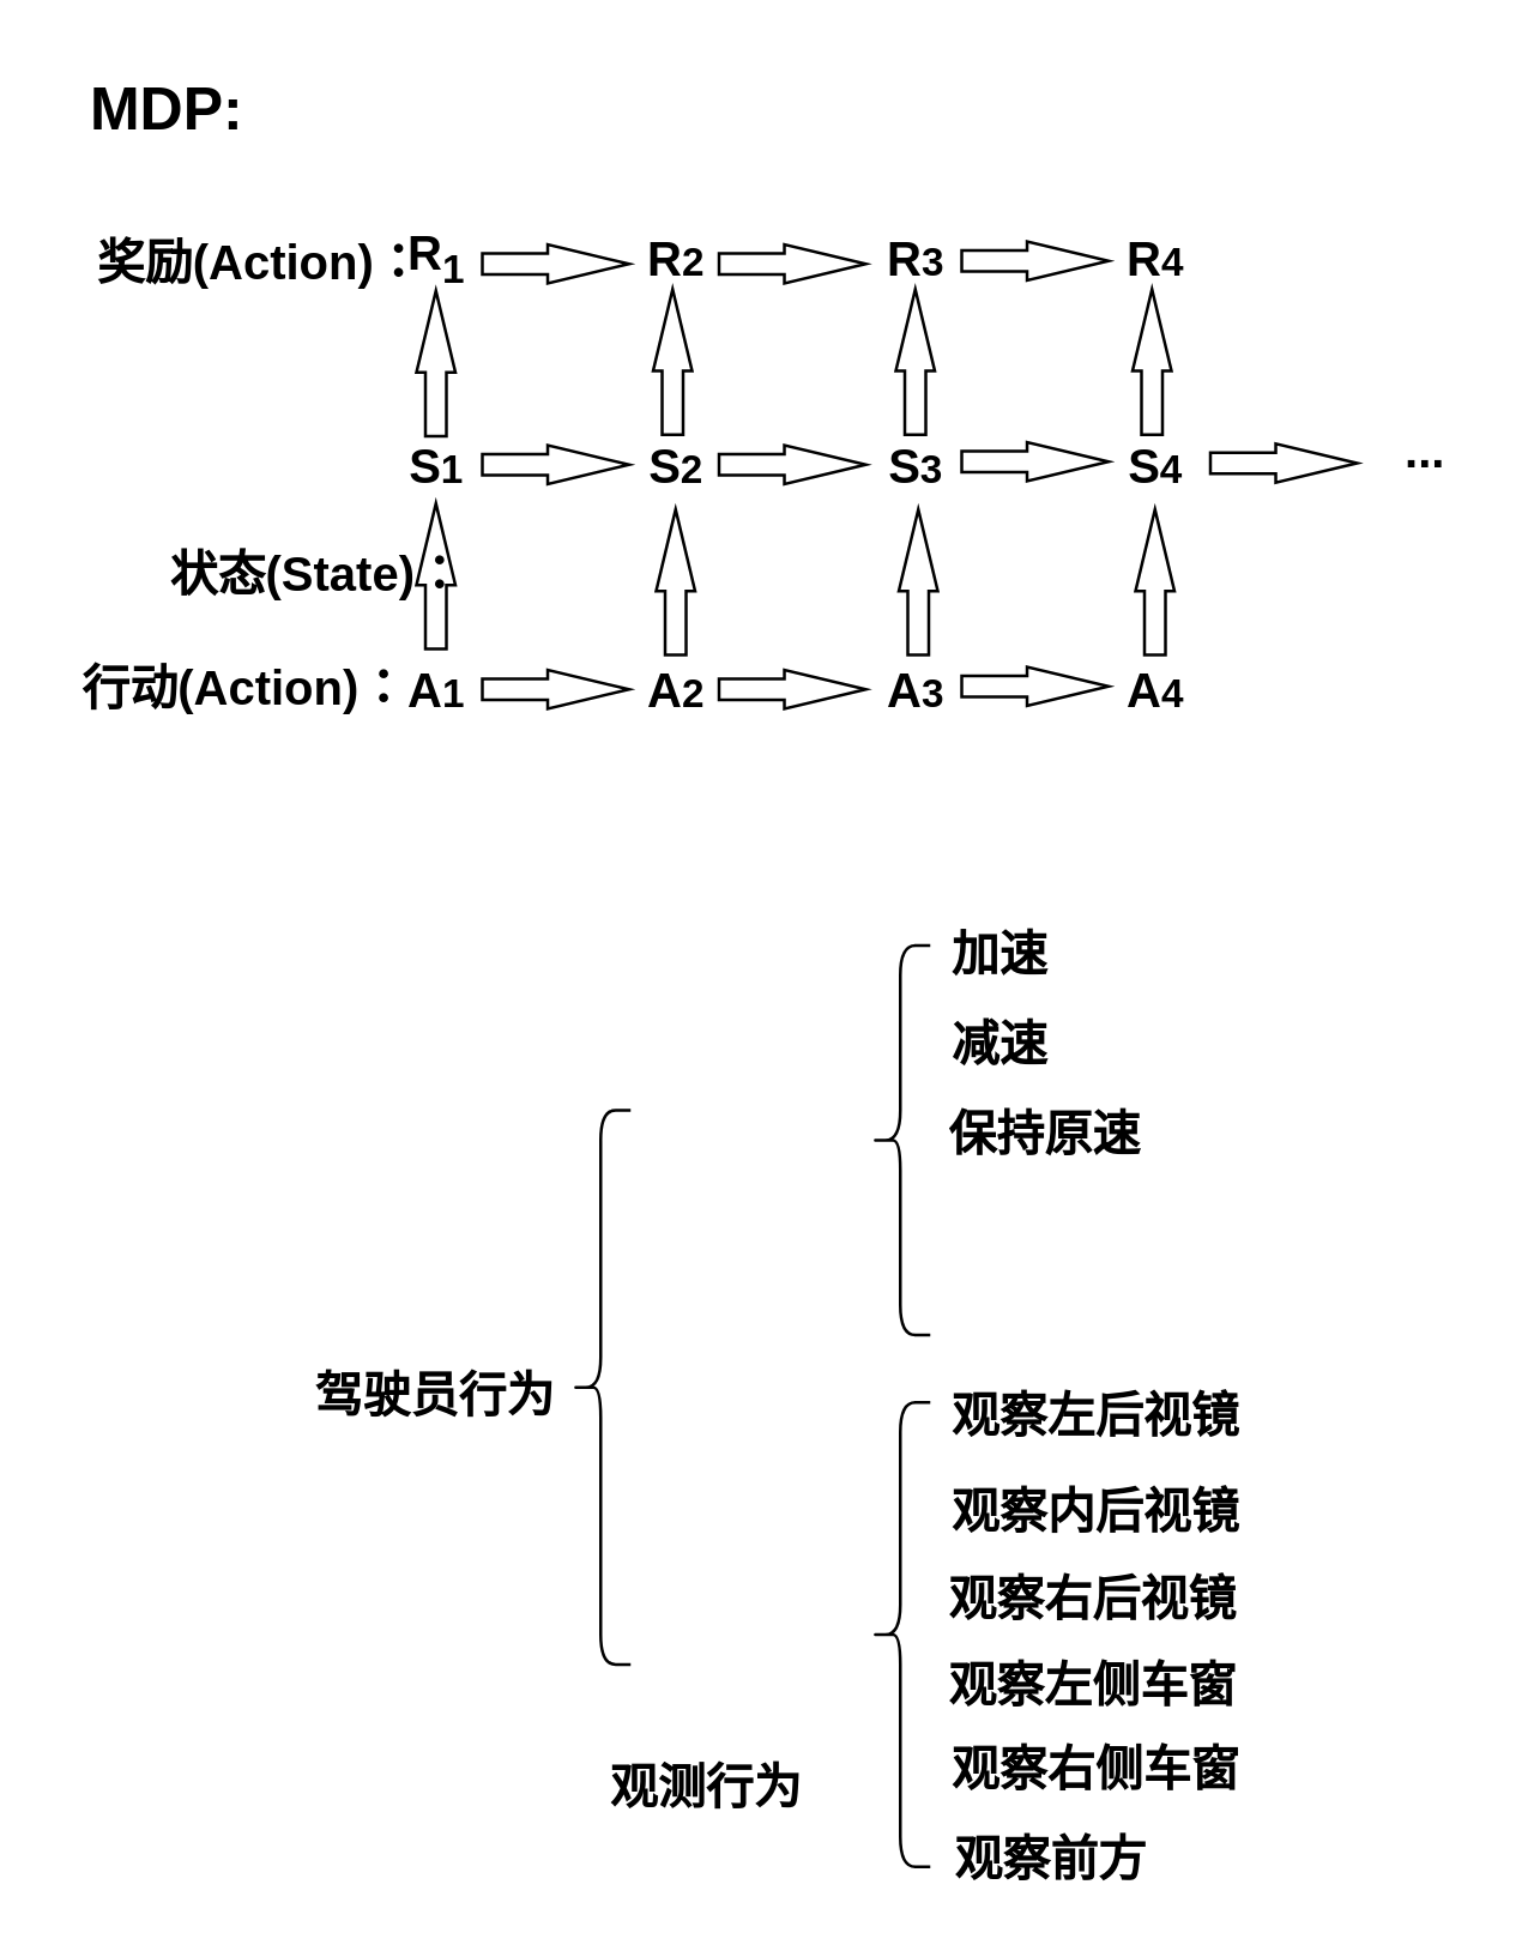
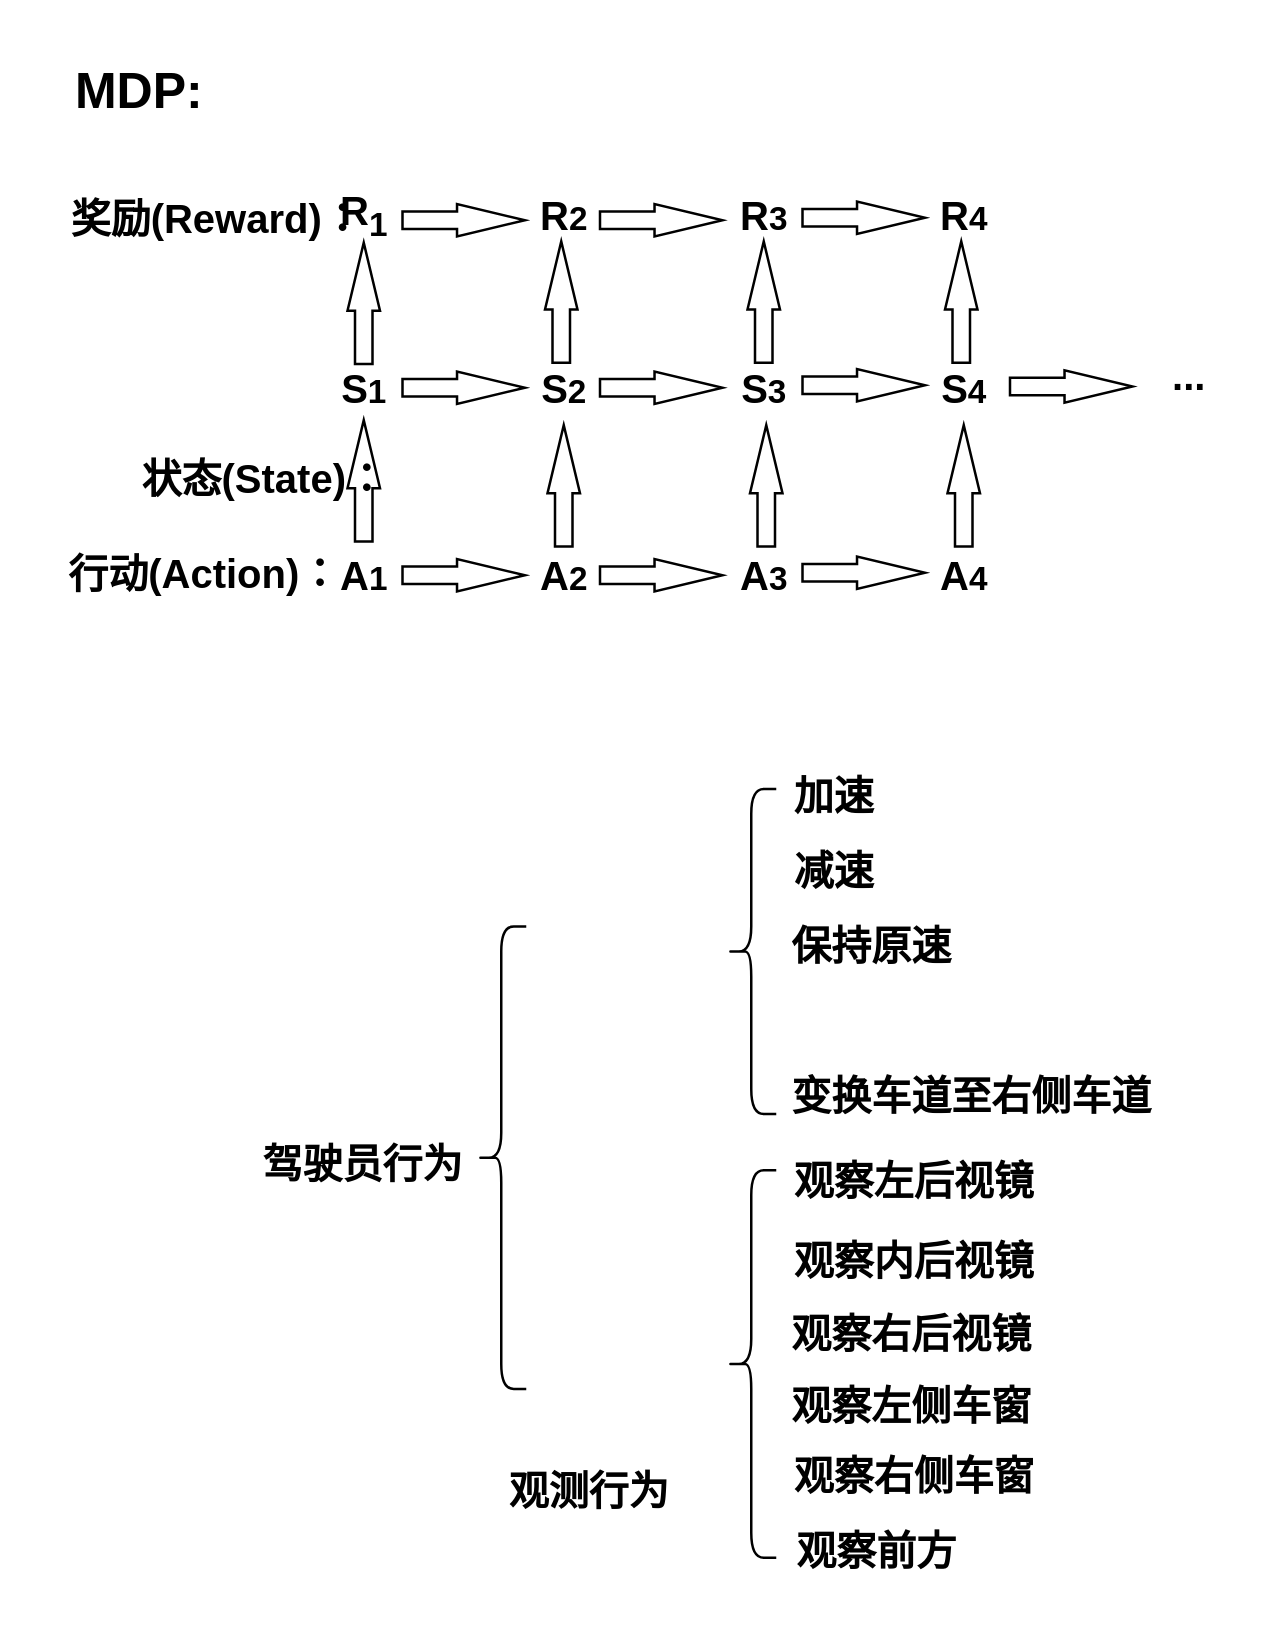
  <mxCell id="0" />
  <mxCell id="1" parent="0" />
  <mxCell id="2" value="&lt;font style=&quot;font-size: 16px&quot;&gt;状态(State)：&lt;/font&gt;" style="text;html=1;align=center;verticalAlign=middle;resizable=0;points=[];autosize=1;strokeColor=none;fillColor=none;fontFamily=Helvetica;fontStyle=1" vertex="1" parent="1"><mxGeometry x="51" y="181" width="108" height="19" as="geometry" /></mxCell>
  <mxCell id="3" value="&lt;span style=&quot;font-size: 16px&quot;&gt;行动(Action)：&lt;/span&gt;" style="text;html=1;align=center;verticalAlign=middle;resizable=0;points=[];autosize=1;strokeColor=none;fillColor=none;fontFamily=Helvetica;fontStyle=1" vertex="1" parent="1"><mxGeometry x="21" y="219" width="119" height="19" as="geometry" /></mxCell>
- <mxCell id="4" value="&lt;font style=&quot;font-size: 16px&quot;&gt;奖励(Action)：&lt;/font&gt;" style="text;html=1;align=center;verticalAlign=middle;resizable=0;points=[];autosize=1;strokeColor=none;fillColor=none;fontFamily=Helvetica;fontStyle=1" vertex="1" parent="1"><mxGeometry x="22" y="77" width="127" height="19" as="geometry" /></mxCell>
+ <mxCell id="4" value="&lt;font style=&quot;font-size: 16px&quot;&gt;奖励(Reward)：&lt;/font&gt;" style="text;html=1;align=center;verticalAlign=middle;resizable=0;points=[];autosize=1;strokeColor=none;fillColor=none;fontFamily=Helvetica;fontStyle=1" vertex="1" parent="1"><mxGeometry x="22" y="77" width="127" height="19" as="geometry" /></mxCell>
  <mxCell id="5" value="R&lt;sub&gt;1&lt;/sub&gt;" style="text;html=1;align=center;verticalAlign=middle;resizable=0;points=[];autosize=1;strokeColor=none;fillColor=none;fontSize=16;fontFamily=Helvetica;fontStyle=1" vertex="1" parent="1"><mxGeometry x="130" y="71" width="30" height="30" as="geometry" /></mxCell>
  <mxCell id="6" value="R&lt;span style=&quot;font-size: 13.333px&quot;&gt;2&lt;/span&gt;" style="text;html=1;align=center;verticalAlign=middle;resizable=0;points=[];autosize=1;strokeColor=none;fillColor=none;fontSize=16;fontFamily=Helvetica;fontStyle=1" vertex="1" parent="1"><mxGeometry x="210" y="71" width="30" height="30" as="geometry" /></mxCell>
  <mxCell id="7" value="R&lt;span style=&quot;font-size: 13.333px&quot;&gt;3&lt;/span&gt;" style="text;html=1;align=center;verticalAlign=middle;resizable=0;points=[];autosize=1;strokeColor=none;fillColor=none;fontSize=16;fontFamily=Helvetica;fontStyle=1" vertex="1" parent="1"><mxGeometry x="290" y="71" width="30" height="30" as="geometry" /></mxCell>
  <mxCell id="8" value="R&lt;span style=&quot;font-size: 13.333px&quot;&gt;4&lt;/span&gt;" style="text;html=1;align=center;verticalAlign=middle;resizable=0;points=[];autosize=1;strokeColor=none;fillColor=none;fontSize=16;fontFamily=Helvetica;fontStyle=1" vertex="1" parent="1"><mxGeometry x="370" y="71" width="30" height="30" as="geometry" /></mxCell>
  <mxCell id="9" value="S&lt;span style=&quot;font-size: 13.333px&quot;&gt;2&lt;/span&gt;" style="text;html=1;align=center;verticalAlign=middle;resizable=0;points=[];autosize=1;strokeColor=none;fillColor=none;fontSize=16;fontFamily=Helvetica;fontStyle=1" vertex="1" parent="1"><mxGeometry x="210" y="140" width="30" height="30" as="geometry" /></mxCell>
  <mxCell id="10" value="S&lt;span style=&quot;font-size: 13.333px&quot;&gt;3&lt;/span&gt;" style="text;html=1;align=center;verticalAlign=middle;resizable=0;points=[];autosize=1;strokeColor=none;fillColor=none;fontSize=16;fontFamily=Helvetica;fontStyle=1" vertex="1" parent="1"><mxGeometry x="290" y="140" width="30" height="30" as="geometry" /></mxCell>
  <mxCell id="11" value="S&lt;span style=&quot;font-size: 13.333px&quot;&gt;4&lt;/span&gt;" style="text;html=1;align=center;verticalAlign=middle;resizable=0;points=[];autosize=1;strokeColor=none;fillColor=none;fontSize=16;fontFamily=Helvetica;fontStyle=1" vertex="1" parent="1"><mxGeometry x="370" y="140" width="30" height="30" as="geometry" /></mxCell>
  <mxCell id="12" value="A&lt;span style=&quot;font-size: 13.333px&quot;&gt;2&lt;/span&gt;" style="text;html=1;align=center;verticalAlign=middle;resizable=0;points=[];autosize=1;strokeColor=none;fillColor=none;fontSize=16;fontFamily=Helvetica;fontStyle=1" vertex="1" parent="1"><mxGeometry x="210" y="215" width="30" height="30" as="geometry" /></mxCell>
  <mxCell id="13" value="A&lt;span style=&quot;font-size: 13.333px&quot;&gt;3&lt;/span&gt;" style="text;html=1;align=center;verticalAlign=middle;resizable=0;points=[];autosize=1;strokeColor=none;fillColor=none;fontSize=16;fontFamily=Helvetica;fontStyle=1" vertex="1" parent="1"><mxGeometry x="290" y="215" width="30" height="30" as="geometry" /></mxCell>
  <mxCell id="14" value="A&lt;span style=&quot;font-size: 13.333px&quot;&gt;4&lt;/span&gt;" style="text;html=1;align=center;verticalAlign=middle;resizable=0;points=[];autosize=1;strokeColor=none;fillColor=none;fontSize=16;fontFamily=Helvetica;fontStyle=1" vertex="1" parent="1"><mxGeometry x="370" y="215" width="30" height="30" as="geometry" /></mxCell>
  <mxCell id="15" value="S&lt;span style=&quot;font-size: 13.333px&quot;&gt;1&lt;/span&gt;" style="text;html=1;align=center;verticalAlign=middle;resizable=0;points=[];autosize=1;strokeColor=none;fillColor=none;fontSize=16;fontFamily=Helvetica;fontStyle=1" vertex="1" parent="1"><mxGeometry x="130" y="140" width="30" height="30" as="geometry" /></mxCell>
  <mxCell id="16" value="A&lt;span style=&quot;font-size: 13.333px&quot;&gt;1&lt;/span&gt;" style="text;html=1;align=center;verticalAlign=middle;resizable=0;points=[];autosize=1;strokeColor=none;fillColor=none;fontSize=16;fontFamily=Helvetica;fontStyle=1" vertex="1" parent="1"><mxGeometry x="130" y="215" width="30" height="30" as="geometry" /></mxCell>
  <mxCell id="17" value="" style="shape=flexArrow;endArrow=classic;html=1;rounded=0;fontSize=16;width=7;endSize=8.73;endWidth=5;fontFamily=Helvetica;fontStyle=1" edge="1" parent="1"><mxGeometry width="50" height="50" relative="1" as="geometry"><mxPoint x="403" y="154" as="sourcePoint" /><mxPoint x="453" y="154" as="targetPoint" /></mxGeometry></mxCell>
  <mxCell id="18" value="" style="shape=flexArrow;endArrow=classic;html=1;rounded=0;fontSize=16;width=7;endSize=8.73;endWidth=5;fontFamily=Helvetica;fontStyle=1" edge="1" parent="1"><mxGeometry width="50" height="50" relative="1" as="geometry"><mxPoint x="160" y="154.5" as="sourcePoint" /><mxPoint x="210" y="154.5" as="targetPoint" /></mxGeometry></mxCell>
  <mxCell id="19" value="" style="shape=flexArrow;endArrow=classic;html=1;rounded=0;fontSize=16;width=7;endSize=8.73;endWidth=5;fontFamily=Helvetica;fontStyle=1" edge="1" parent="1"><mxGeometry width="50" height="50" relative="1" as="geometry"><mxPoint x="160" y="229.5" as="sourcePoint" /><mxPoint x="210" y="229.5" as="targetPoint" /></mxGeometry></mxCell>
  <mxCell id="20" value="" style="shape=flexArrow;endArrow=classic;html=1;rounded=0;fontSize=16;width=7;endSize=8.73;endWidth=5;fontFamily=Helvetica;fontStyle=1" edge="1" parent="1"><mxGeometry width="50" height="50" relative="1" as="geometry"><mxPoint x="160" y="87.5" as="sourcePoint" /><mxPoint x="210" y="87.5" as="targetPoint" /></mxGeometry></mxCell>
  <mxCell id="21" value="" style="shape=flexArrow;endArrow=classic;html=1;rounded=0;fontSize=16;width=7;endSize=8.73;endWidth=5;fontFamily=Helvetica;fontStyle=1" edge="1" parent="1"><mxGeometry width="50" height="50" relative="1" as="geometry"><mxPoint x="239" y="154.5" as="sourcePoint" /><mxPoint x="289" y="154.5" as="targetPoint" /></mxGeometry></mxCell>
  <mxCell id="22" value="" style="shape=flexArrow;endArrow=classic;html=1;rounded=0;fontSize=16;width=7;endSize=8.73;endWidth=5;fontFamily=Helvetica;fontStyle=1" edge="1" parent="1"><mxGeometry width="50" height="50" relative="1" as="geometry"><mxPoint x="239" y="229.5" as="sourcePoint" /><mxPoint x="289" y="229.5" as="targetPoint" /></mxGeometry></mxCell>
  <mxCell id="23" value="" style="shape=flexArrow;endArrow=classic;html=1;rounded=0;fontSize=16;width=7;endSize=8.73;endWidth=5;fontFamily=Helvetica;fontStyle=1" edge="1" parent="1"><mxGeometry width="50" height="50" relative="1" as="geometry"><mxPoint x="239" y="87.5" as="sourcePoint" /><mxPoint x="289" y="87.5" as="targetPoint" /></mxGeometry></mxCell>
  <mxCell id="24" value="" style="shape=flexArrow;endArrow=classic;html=1;rounded=0;fontSize=16;width=7;endSize=8.73;endWidth=5;fontFamily=Helvetica;fontStyle=1" edge="1" parent="1"><mxGeometry width="50" height="50" relative="1" as="geometry"><mxPoint x="320" y="153.5" as="sourcePoint" /><mxPoint x="370" y="153.5" as="targetPoint" /></mxGeometry></mxCell>
  <mxCell id="25" value="" style="shape=flexArrow;endArrow=classic;html=1;rounded=0;fontSize=16;width=7;endSize=8.73;endWidth=5;fontFamily=Helvetica;fontStyle=1" edge="1" parent="1"><mxGeometry width="50" height="50" relative="1" as="geometry"><mxPoint x="320" y="228.5" as="sourcePoint" /><mxPoint x="370" y="228.5" as="targetPoint" /></mxGeometry></mxCell>
  <mxCell id="26" value="" style="shape=flexArrow;endArrow=classic;html=1;rounded=0;fontSize=16;width=7;endSize=8.73;endWidth=5;fontFamily=Helvetica;fontStyle=1" edge="1" parent="1"><mxGeometry width="50" height="50" relative="1" as="geometry"><mxPoint x="320" y="86.5" as="sourcePoint" /><mxPoint x="370" y="86.5" as="targetPoint" /></mxGeometry></mxCell>
  <mxCell id="27" value="..." style="text;html=1;align=center;verticalAlign=middle;resizable=0;points=[];autosize=1;strokeColor=none;fillColor=none;fontSize=16;fontFamily=Helvetica;fontStyle=1" vertex="1" parent="1"><mxGeometry x="460" y="140" width="30" height="20" as="geometry" /></mxCell>
  <mxCell id="28" value="" style="shape=flexArrow;endArrow=classic;html=1;rounded=0;fontSize=16;width=7;endSize=8.73;endWidth=5;fontFamily=Helvetica;fontStyle=1" edge="1" parent="1"><mxGeometry width="50" height="50" relative="1" as="geometry"><mxPoint x="145" y="216.5" as="sourcePoint" /><mxPoint x="145" y="167" as="targetPoint" /></mxGeometry></mxCell>
  <mxCell id="29" value="" style="shape=flexArrow;endArrow=classic;html=1;rounded=0;fontSize=16;width=7;endSize=8.73;endWidth=5;fontFamily=Helvetica;fontStyle=1" edge="1" parent="1"><mxGeometry width="50" height="50" relative="1" as="geometry"><mxPoint x="145" y="145.5" as="sourcePoint" /><mxPoint x="145" y="96" as="targetPoint" /></mxGeometry></mxCell>
  <mxCell id="30" value="" style="shape=flexArrow;endArrow=classic;html=1;rounded=0;fontSize=16;width=7;endSize=8.73;endWidth=5;fontFamily=Helvetica;fontStyle=1" edge="1" parent="1"><mxGeometry width="50" height="50" relative="1" as="geometry"><mxPoint x="225" y="218.5" as="sourcePoint" /><mxPoint x="225" y="169" as="targetPoint" /></mxGeometry></mxCell>
  <mxCell id="31" value="" style="shape=flexArrow;endArrow=classic;html=1;rounded=0;fontSize=16;width=7;endSize=8.73;endWidth=5;fontFamily=Helvetica;fontStyle=1" edge="1" parent="1"><mxGeometry width="50" height="50" relative="1" as="geometry"><mxPoint x="306" y="218.5" as="sourcePoint" /><mxPoint x="306" y="169" as="targetPoint" /></mxGeometry></mxCell>
  <mxCell id="32" value="" style="shape=flexArrow;endArrow=classic;html=1;rounded=0;fontSize=16;width=7;endSize=8.73;endWidth=5;fontFamily=Helvetica;fontStyle=1" edge="1" parent="1"><mxGeometry width="50" height="50" relative="1" as="geometry"><mxPoint x="385" y="218.5" as="sourcePoint" /><mxPoint x="385" y="169" as="targetPoint" /></mxGeometry></mxCell>
  <mxCell id="33" value="" style="shape=flexArrow;endArrow=classic;html=1;rounded=0;fontSize=16;width=7;endSize=8.73;endWidth=5;fontFamily=Helvetica;fontStyle=1" edge="1" parent="1"><mxGeometry width="50" height="50" relative="1" as="geometry"><mxPoint x="224" y="145" as="sourcePoint" /><mxPoint x="224" y="95.5" as="targetPoint" /></mxGeometry></mxCell>
  <mxCell id="34" value="" style="shape=flexArrow;endArrow=classic;html=1;rounded=0;fontSize=16;width=7;endSize=8.73;endWidth=5;fontFamily=Helvetica;fontStyle=1" edge="1" parent="1"><mxGeometry width="50" height="50" relative="1" as="geometry"><mxPoint x="305" y="145" as="sourcePoint" /><mxPoint x="305" y="95.5" as="targetPoint" /></mxGeometry></mxCell>
  <mxCell id="35" value="" style="shape=flexArrow;endArrow=classic;html=1;rounded=0;fontSize=16;width=7;endSize=8.73;endWidth=5;fontFamily=Helvetica;fontStyle=1" edge="1" parent="1"><mxGeometry width="50" height="50" relative="1" as="geometry"><mxPoint x="384" y="145" as="sourcePoint" /><mxPoint x="384" y="95.5" as="targetPoint" /></mxGeometry></mxCell>
  <mxCell id="36" value="&lt;font style=&quot;font-size: 20px&quot;&gt;MDP:&lt;/font&gt;" style="text;html=1;align=center;verticalAlign=middle;resizable=0;points=[];autosize=1;strokeColor=none;fillColor=none;fontSize=16;fontFamily=Helvetica;fontStyle=1" vertex="1" parent="1"><mxGeometry x="20" y="20" width="70" height="30" as="geometry" /></mxCell>
  <mxCell id="37" value="&lt;font style=&quot;font-size: 16px&quot;&gt;&lt;b&gt;驾驶员行为&lt;/b&gt;&lt;/font&gt;" style="text;html=1;strokeColor=none;fillColor=none;align=center;verticalAlign=middle;whiteSpace=wrap;rounded=0;fontFamily=Helvetica;fontSize=20;" vertex="1" parent="1"><mxGeometry x="92" y="447.5" width="106" height="30" as="geometry" /></mxCell>
  <mxCell id="38" value="" style="shape=curlyBracket;whiteSpace=wrap;html=1;rounded=1;fontFamily=Helvetica;fontSize=20;fontStyle=1" vertex="1" parent="1"><mxGeometry x="190" y="370" width="20" height="185" as="geometry" /></mxCell>
  <mxCell id="39" value="" style="shape=curlyBracket;whiteSpace=wrap;html=1;rounded=1;fontFamily=Helvetica;fontSize=20;fontStyle=1" vertex="1" parent="1"><mxGeometry x="290" y="467.5" width="20" height="155" as="geometry" /></mxCell>
  <mxCell id="40" value="" style="shape=curlyBracket;whiteSpace=wrap;html=1;rounded=1;fontFamily=Helvetica;fontSize=20;fontStyle=1" vertex="1" parent="1"><mxGeometry x="290" y="315" width="20" height="130" as="geometry" /></mxCell>
  <mxCell id="41" value="观测行为" style="text;html=1;align=center;verticalAlign=middle;resizable=0;points=[];autosize=1;strokeColor=none;fillColor=none;fontSize=16;fontFamily=Helvetica;fontStyle=1" vertex="1" parent="1"><mxGeometry x="198" y="584" width="74" height="23" as="geometry" /></mxCell>
  <mxCell id="42" value="加速" style="text;html=1;align=center;verticalAlign=middle;resizable=0;points=[];autosize=1;strokeColor=none;fillColor=none;fontSize=16;fontFamily=Helvetica;fontStyle=1" vertex="1" parent="1"><mxGeometry x="312" y="306" width="42" height="23" as="geometry" /></mxCell>
  <mxCell id="43" value="减速" style="text;html=1;align=center;verticalAlign=middle;resizable=0;points=[];autosize=1;strokeColor=none;fillColor=none;fontSize=16;fontFamily=Helvetica;fontStyle=1" vertex="1" parent="1"><mxGeometry x="312" y="336" width="42" height="23" as="geometry" /></mxCell>
  <mxCell id="44" value="保持原速" style="text;html=1;align=center;verticalAlign=middle;resizable=0;points=[];autosize=1;strokeColor=none;fillColor=none;fontSize=16;fontFamily=Helvetica;fontStyle=1" vertex="1" parent="1"><mxGeometry x="311" y="366" width="74" height="23" as="geometry" /></mxCell>
+ <mxCell id="45" value="变换车道至右侧车道" style="text;html=1;align=center;verticalAlign=middle;resizable=0;points=[];autosize=1;strokeColor=none;fillColor=none;fontSize=16;fontFamily=Helvetica;fontStyle=1" vertex="1" parent="1"><mxGeometry x="311" y="426" width="154" height="23" as="geometry" /></mxCell>
  <mxCell id="46" value="观察左后视镜" style="text;html=1;align=center;verticalAlign=middle;resizable=0;points=[];autosize=1;strokeColor=none;fillColor=none;fontSize=16;fontFamily=Helvetica;fontStyle=1" vertex="1" parent="1"><mxGeometry x="312" y="460.5" width="106" height="23" as="geometry" /></mxCell>
  <mxCell id="47" value="观察内后视镜" style="text;html=1;align=center;verticalAlign=middle;resizable=0;points=[];autosize=1;strokeColor=none;fillColor=none;fontSize=16;fontFamily=Helvetica;fontStyle=1" vertex="1" parent="1"><mxGeometry x="312" y="492" width="106" height="23" as="geometry" /></mxCell>
  <mxCell id="48" value="观察右后视镜" style="text;html=1;align=center;verticalAlign=middle;resizable=0;points=[];autosize=1;strokeColor=none;fillColor=none;fontSize=16;fontFamily=Helvetica;fontStyle=1" vertex="1" parent="1"><mxGeometry x="311" y="521" width="106" height="23" as="geometry" /></mxCell>
  <mxCell id="49" value="观察左侧车窗" style="text;html=1;align=center;verticalAlign=middle;resizable=0;points=[];autosize=1;strokeColor=none;fillColor=none;fontSize=16;fontFamily=Helvetica;fontStyle=1" vertex="1" parent="1"><mxGeometry x="311" y="550" width="106" height="23" as="geometry" /></mxCell>
  <mxCell id="50" value="观察前方" style="text;html=1;align=center;verticalAlign=middle;resizable=0;points=[];autosize=1;strokeColor=none;fillColor=none;fontSize=16;fontFamily=Helvetica;fontStyle=1" vertex="1" parent="1"><mxGeometry x="313" y="608" width="74" height="23" as="geometry" /></mxCell>
  <mxCell id="51" value="观察右侧车窗" style="text;html=1;align=center;verticalAlign=middle;resizable=0;points=[];autosize=1;strokeColor=none;fillColor=none;fontSize=16;fontFamily=Helvetica;fontStyle=1" vertex="1" parent="1"><mxGeometry x="312" y="578" width="106" height="23" as="geometry" /></mxCell>
